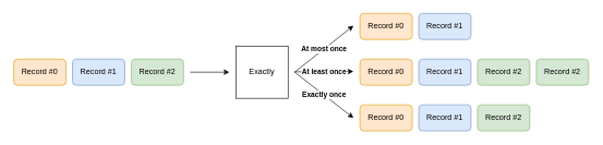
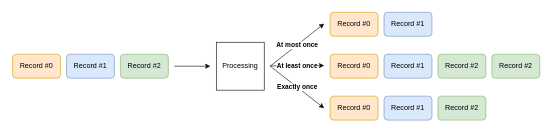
  <mxCell id="0" />
  <mxCell id="1" parent="0" />
  <mxCell id="2" value="Record #0" style="rounded=1;whiteSpace=wrap;html=1;fillColor=#ffe6cc;strokeColor=#d79b00;" vertex="1" parent="1"><mxGeometry x="20" y="90" width="80" height="40" as="geometry" /></mxCell>
  <mxCell id="3" value="Record #1" style="rounded=1;whiteSpace=wrap;html=1;fillColor=#dae8fc;strokeColor=#6c8ebf;" vertex="1" parent="1"><mxGeometry x="110" y="90" width="80" height="40" as="geometry" /></mxCell>
  <mxCell id="4" value="Record #2" style="rounded=1;whiteSpace=wrap;html=1;fillColor=#d5e8d4;strokeColor=#82b366;" vertex="1" parent="1"><mxGeometry x="200" y="90" width="80" height="40" as="geometry" /></mxCell>
  <mxCell id="5" value="" style="endArrow=classic;html=1;" edge="1" parent="1"><mxGeometry width="50" height="50" relative="1" as="geometry"><mxPoint x="290" y="110" as="sourcePoint" /><mxPoint x="350" y="110" as="targetPoint" /></mxGeometry></mxCell>
- <mxCell id="6" value="Exactly" style="rounded=0;whiteSpace=wrap;html=1;" vertex="1" parent="1"><mxGeometry x="360" y="70" width="80" height="80" as="geometry" /></mxCell>
+ <mxCell id="6" value="Processing" style="rounded=0;whiteSpace=wrap;html=1;" vertex="1" parent="1"><mxGeometry x="360" y="70" width="80" height="80" as="geometry" /></mxCell>
  <mxCell id="7" value="Record #0" style="rounded=1;whiteSpace=wrap;html=1;fillColor=#ffe6cc;strokeColor=#d79b00;" vertex="1" parent="1"><mxGeometry x="550" y="90" width="80" height="40" as="geometry" /></mxCell>
  <mxCell id="8" value="Record #1" style="rounded=1;whiteSpace=wrap;html=1;fillColor=#dae8fc;strokeColor=#6c8ebf;" vertex="1" parent="1"><mxGeometry x="640" y="90" width="80" height="40" as="geometry" /></mxCell>
  <mxCell id="9" value="Record #2" style="rounded=1;whiteSpace=wrap;html=1;fillColor=#d5e8d4;strokeColor=#82b366;" vertex="1" parent="1"><mxGeometry x="730" y="90" width="80" height="40" as="geometry" /></mxCell>
  <mxCell id="10" value="Record #2" style="rounded=1;whiteSpace=wrap;html=1;fillColor=#d5e8d4;strokeColor=#82b366;" vertex="1" parent="1"><mxGeometry x="820" y="90" width="80" height="40" as="geometry" /></mxCell>
  <mxCell id="11" value="Record #0" style="rounded=1;whiteSpace=wrap;html=1;fillColor=#ffe6cc;strokeColor=#d79b00;" vertex="1" parent="1"><mxGeometry x="550" y="160" width="80" height="40" as="geometry" /></mxCell>
  <mxCell id="12" value="Record #1" style="rounded=1;whiteSpace=wrap;html=1;fillColor=#dae8fc;strokeColor=#6c8ebf;" vertex="1" parent="1"><mxGeometry x="640" y="160" width="80" height="40" as="geometry" /></mxCell>
  <mxCell id="13" value="Record #2" style="rounded=1;whiteSpace=wrap;html=1;fillColor=#d5e8d4;strokeColor=#82b366;" vertex="1" parent="1"><mxGeometry x="730" y="160" width="80" height="40" as="geometry" /></mxCell>
  <mxCell id="14" value="&lt;b&gt;At least once&lt;/b&gt;" style="endArrow=classic;html=1;" edge="1" parent="1"><mxGeometry width="50" height="50" relative="1" as="geometry"><mxPoint x="450" y="109.5" as="sourcePoint" /><mxPoint x="540" y="109" as="targetPoint" /></mxGeometry></mxCell>
  <mxCell id="15" value="Record #0" style="rounded=1;whiteSpace=wrap;html=1;fillColor=#ffe6cc;strokeColor=#d79b00;" vertex="1" parent="1"><mxGeometry x="550" y="20" width="80" height="40" as="geometry" /></mxCell>
  <mxCell id="16" value="Record #1" style="rounded=1;whiteSpace=wrap;html=1;fillColor=#dae8fc;strokeColor=#6c8ebf;" vertex="1" parent="1"><mxGeometry x="640" y="20" width="80" height="40" as="geometry" /></mxCell>
  <mxCell id="17" value="&lt;b&gt;At most once&lt;/b&gt;" style="endArrow=classic;html=1;" edge="1" parent="1"><mxGeometry width="50" height="50" relative="1" as="geometry"><mxPoint x="450" y="110" as="sourcePoint" /><mxPoint x="540" y="39" as="targetPoint" /></mxGeometry></mxCell>
  <mxCell id="18" value="&lt;b&gt;Exactly once&lt;/b&gt;" style="endArrow=classic;html=1;" edge="1" parent="1"><mxGeometry width="50" height="50" relative="1" as="geometry"><mxPoint x="450" y="110" as="sourcePoint" /><mxPoint x="540" y="180" as="targetPoint" /></mxGeometry></mxCell>
